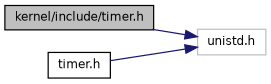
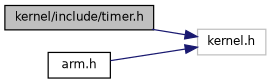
  digraph {
    rankdir=LR
    node [color=black fillcolor=white fontname=Helvetica fontsize=10 shape=record style=filled]
    edge [color=midnightblue fontname=Helvetica fontsize=10 labelfontname=Helvetica labelfontsize=10 style=solid]
    n1 [fillcolor=grey75 fontcolor=black height=0.2 label="kernel/include/timer.h" width=0.4]
-   n2 [color=grey75 height=0.2 label="unistd.h" width=0.4]
-   n3 [height=0.2 label="timer.h" width=0.4]
+   n2 [color=grey75 height=0.2 label="kernel.h" width=0.4]
+   n3 [height=0.2 label="arm.h" width=0.4]
    n1 -> n2
    n3 -> n2
  }
